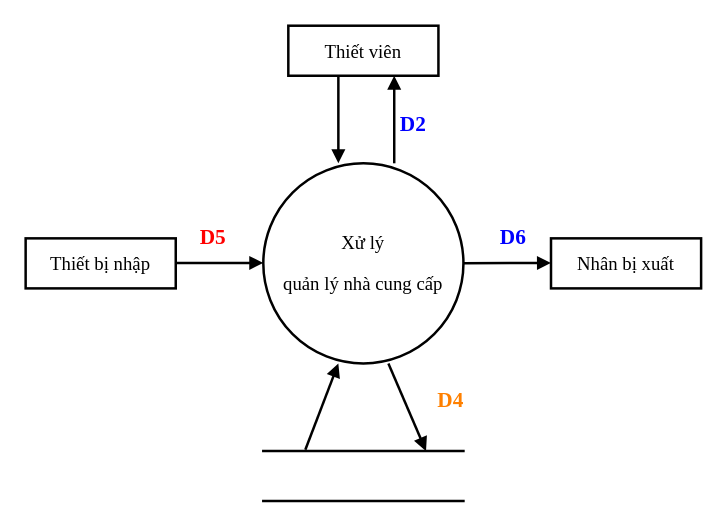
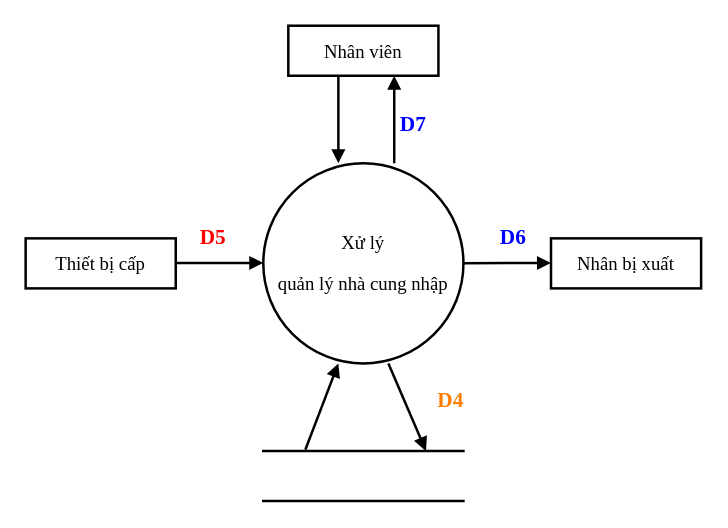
  <mxCell id="0" />
  <mxCell id="1" parent="0" />
- <mxCell id="2" value="&lt;pre style=&quot;font-size: 15px&quot;&gt;&lt;font face=&quot;Times New Roman&quot; style=&quot;font-size: 15px&quot;&gt;Thiết bị nhập&lt;/font&gt;&lt;/pre&gt;" style="rounded=0;whiteSpace=wrap;html=1;strokeWidth=2;fontSize=15;" parent="1" vertex="1"><mxGeometry x="20" y="190" width="120" height="40" as="geometry" /></mxCell>
+ <mxCell id="2" value="&lt;pre style=&quot;font-size: 15px&quot;&gt;&lt;font face=&quot;Times New Roman&quot; style=&quot;font-size: 15px&quot;&gt;Thiết bị cấp&lt;/font&gt;&lt;/pre&gt;" style="rounded=0;whiteSpace=wrap;html=1;strokeWidth=2;fontSize=15;" parent="1" vertex="1"><mxGeometry x="20" y="190" width="120" height="40" as="geometry" /></mxCell>
  <mxCell id="3" value="&lt;pre style=&quot;font-size: 15px&quot;&gt;&lt;font face=&quot;Times New Roman&quot;&gt;Nhân bị xuất&lt;/font&gt;&lt;/pre&gt;" style="rounded=0;whiteSpace=wrap;html=1;strokeWidth=2;" parent="1" vertex="1"><mxGeometry x="440" y="190" width="120" height="40" as="geometry" /></mxCell>
- <mxCell id="4" value="&lt;pre style=&quot;font-size: 15px&quot;&gt;&lt;font face=&quot;Times New Roman&quot;&gt;Thiết viên&lt;/font&gt;&lt;/pre&gt;" style="rounded=0;whiteSpace=wrap;html=1;strokeWidth=2;" parent="1" vertex="1"><mxGeometry x="230" y="20" width="120" height="40" as="geometry" /></mxCell>
- <mxCell id="5" value="&lt;pre style=&quot;font-size: 15px&quot;&gt;&lt;pre&gt;&lt;font face=&quot;Times New Roman&quot;&gt;Xử lý&lt;/font&gt;&lt;/pre&gt;&lt;pre&gt;&lt;font face=&quot;Times New Roman&quot;&gt;quản lý nhà cung cấp&lt;/font&gt;&lt;/pre&gt;&lt;/pre&gt;" style="strokeWidth=2;html=1;shape=mxgraph.flowchart.start_1;whiteSpace=wrap;fontSize=15;" parent="1" vertex="1"><mxGeometry x="210" y="130" width="160" height="160" as="geometry" /></mxCell>
+ <mxCell id="4" value="&lt;pre style=&quot;font-size: 15px&quot;&gt;&lt;font face=&quot;Times New Roman&quot;&gt;Nhân viên&lt;/font&gt;&lt;/pre&gt;" style="rounded=0;whiteSpace=wrap;html=1;strokeWidth=2;" parent="1" vertex="1"><mxGeometry x="230" y="20" width="120" height="40" as="geometry" /></mxCell>
+ <mxCell id="5" value="&lt;pre style=&quot;font-size: 15px&quot;&gt;&lt;pre&gt;&lt;font face=&quot;Times New Roman&quot;&gt;Xử lý&lt;/font&gt;&lt;/pre&gt;&lt;pre&gt;&lt;font face=&quot;Times New Roman&quot;&gt;quản lý nhà cung nhập&lt;/font&gt;&lt;/pre&gt;&lt;/pre&gt;" style="strokeWidth=2;html=1;shape=mxgraph.flowchart.start_1;whiteSpace=wrap;fontSize=15;" parent="1" vertex="1"><mxGeometry x="210" y="130" width="160" height="160" as="geometry" /></mxCell>
  <mxCell id="6" value="" style="endArrow=block;endFill=1;endSize=6;html=1;strokeWidth=2;" parent="1" edge="1"><mxGeometry width="100" relative="1" as="geometry"><mxPoint x="140" y="209.66" as="sourcePoint" /><mxPoint x="210" y="209.66" as="targetPoint" /></mxGeometry></mxCell>
  <mxCell id="7" value="" style="endArrow=block;endFill=1;endSize=6;html=1;strokeWidth=2;" parent="1" edge="1"><mxGeometry width="100" relative="1" as="geometry"><mxPoint x="370" y="209.9" as="sourcePoint" /><mxPoint x="440" y="209.66" as="targetPoint" /></mxGeometry></mxCell>
  <mxCell id="8" value="" style="endArrow=block;endFill=1;endSize=6;html=1;strokeWidth=2;" parent="1" edge="1"><mxGeometry width="100" relative="1" as="geometry"><mxPoint x="270" y="60" as="sourcePoint" /><mxPoint x="270" y="130" as="targetPoint" /></mxGeometry></mxCell>
  <mxCell id="9" value="" style="endArrow=block;endFill=1;endSize=6;html=1;strokeWidth=2;" parent="1" edge="1"><mxGeometry width="100" relative="1" as="geometry"><mxPoint x="314.66" y="130" as="sourcePoint" /><mxPoint x="314.66" y="60" as="targetPoint" /></mxGeometry></mxCell>
  <mxCell id="10" value="" style="html=1;dashed=0;whitespace=wrap;shape=partialRectangle;right=0;left=0;strokeWidth=2;" parent="1" vertex="1"><mxGeometry x="210" y="360" width="160" height="40" as="geometry" /></mxCell>
  <mxCell id="11" value="" style="endArrow=block;endFill=1;endSize=6;html=1;exitX=0.21;exitY=-0.026;exitDx=0;exitDy=0;exitPerimeter=0;strokeWidth=2;" parent="1" source="10" edge="1"><mxGeometry width="100" relative="1" as="geometry"><mxPoint x="270" y="360" as="sourcePoint" /><mxPoint x="270" y="290" as="targetPoint" /></mxGeometry></mxCell>
  <mxCell id="12" value="" style="endArrow=block;endFill=1;endSize=6;html=1;entryX=0.813;entryY=0;entryDx=0;entryDy=0;entryPerimeter=0;strokeWidth=2;" parent="1" target="10" edge="1"><mxGeometry width="100" relative="1" as="geometry"><mxPoint x="310" y="290" as="sourcePoint" /><mxPoint x="310" y="360" as="targetPoint" /></mxGeometry></mxCell>
  <mxCell id="13" value="&lt;font face=&quot;Times New Roman&quot; color=&quot;#0000ff&quot;&gt;&lt;span style=&quot;font-size: 17px&quot;&gt;D6&lt;/span&gt;&lt;/font&gt;" style="text;html=1;strokeColor=none;fillColor=none;align=center;verticalAlign=middle;whiteSpace=wrap;rounded=0;fontSize=16;fontStyle=1" parent="1" vertex="1"><mxGeometry x="390" y="180" width="40" height="20" as="geometry" /></mxCell>
  <mxCell id="14" value="&lt;font face=&quot;Times New Roman&quot; color=&quot;#ff0000&quot;&gt;&lt;span style=&quot;font-size: 17px&quot;&gt;D5&lt;/span&gt;&lt;/font&gt;" style="text;html=1;strokeColor=none;fillColor=none;align=center;verticalAlign=middle;whiteSpace=wrap;rounded=0;fontSize=16;fontStyle=1" parent="1" vertex="1"><mxGeometry x="150" y="180" width="40" height="20" as="geometry" /></mxCell>
- <mxCell id="15" value="&lt;font face=&quot;Times New Roman&quot; color=&quot;#0000ff&quot;&gt;&lt;span style=&quot;font-size: 17px&quot;&gt;D2&lt;/span&gt;&lt;/font&gt;" style="text;html=1;strokeColor=none;fillColor=none;align=center;verticalAlign=middle;whiteSpace=wrap;rounded=0;fontSize=16;fontStyle=1" parent="1" vertex="1"><mxGeometry x="310" y="90" width="40" height="20" as="geometry" /></mxCell>
+ <mxCell id="15" value="&lt;font face=&quot;Times New Roman&quot; color=&quot;#0000ff&quot;&gt;&lt;span style=&quot;font-size: 17px&quot;&gt;D7&lt;/span&gt;&lt;/font&gt;" style="text;html=1;strokeColor=none;fillColor=none;align=center;verticalAlign=middle;whiteSpace=wrap;rounded=0;fontSize=16;fontStyle=1" parent="1" vertex="1"><mxGeometry x="310" y="90" width="40" height="20" as="geometry" /></mxCell>
  <mxCell id="16" value="&lt;font face=&quot;Times New Roman&quot; color=&quot;#ff8000&quot;&gt;&lt;span style=&quot;font-size: 17px&quot;&gt;D4&lt;/span&gt;&lt;/font&gt;" style="text;html=1;strokeColor=none;fillColor=none;align=center;verticalAlign=middle;whiteSpace=wrap;rounded=0;fontSize=16;fontStyle=1" parent="1" vertex="1"><mxGeometry x="340" y="310" width="40" height="20" as="geometry" /></mxCell>
